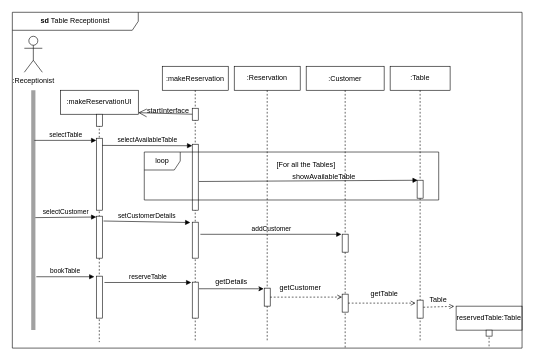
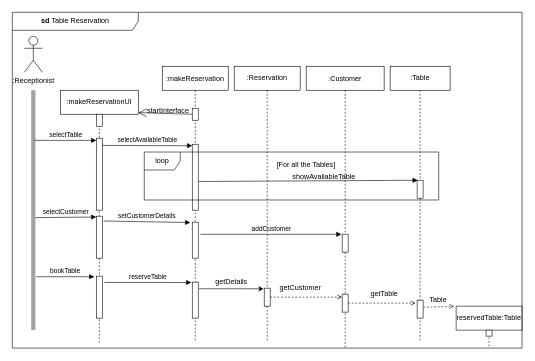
  <mxCell id="0" />
  <mxCell id="1" parent="0" />
  <mxCell id="2" value=":makeReservation" style="shape=umlLifeline;perimeter=lifelinePerimeter;container=1;collapsible=0;recursiveResize=0;rounded=0;shadow=0;strokeWidth=1;" parent="1" vertex="1"><mxGeometry x="270" y="110" width="110" height="460" as="geometry" /></mxCell>
  <mxCell id="3" value="" style="html=1;points=[];perimeter=orthogonalPerimeter;strokeColor=#0A0A0A;strokeWidth=1;" parent="2" vertex="1"><mxGeometry x="50" y="70" width="10" height="20" as="geometry" /></mxCell>
  <mxCell id="4" value="" style="endArrow=open;endFill=1;endSize=12;html=1;rounded=0;entryX=1;entryY=0.089;entryDx=0;entryDy=0;entryPerimeter=0;" parent="2" target="10" edge="1"><mxGeometry width="160" relative="1" as="geometry"><mxPoint x="50" y="80" as="sourcePoint" /><mxPoint x="-20" y="80" as="targetPoint" /></mxGeometry></mxCell>
  <mxCell id="5" value="startInterface" style="text;align=center;fontStyle=0;verticalAlign=middle;spacingLeft=3;spacingRight=3;strokeColor=none;rotatable=0;points=[[0,0.5],[1,0.5]];portConstraint=eastwest;" parent="2" vertex="1"><mxGeometry x="-30" y="60" width="80" height="26" as="geometry" /></mxCell>
  <mxCell id="6" value="" style="html=1;points=[];perimeter=orthogonalPerimeter;strokeColor=#0A0A0A;strokeWidth=1;" parent="2" vertex="1"><mxGeometry x="50" y="130" width="10" height="110" as="geometry" /></mxCell>
  <mxCell id="7" value="" style="html=1;points=[];perimeter=orthogonalPerimeter;strokeColor=#0A0A0A;strokeWidth=1;" parent="2" vertex="1"><mxGeometry x="50" y="260" width="10" height="60" as="geometry" /></mxCell>
  <mxCell id="8" value="" style="html=1;points=[];perimeter=orthogonalPerimeter;strokeColor=#0A0A0A;strokeWidth=1;" parent="2" vertex="1"><mxGeometry x="50" y="360" width="10" height="60" as="geometry" /></mxCell>
  <mxCell id="9" value=":Receptionist" style="shape=umlActor;verticalLabelPosition=bottom;verticalAlign=top;html=1;outlineConnect=0;" parent="1" vertex="1"><mxGeometry x="40" y="60" width="30" height="60" as="geometry" /></mxCell>
  <mxCell id="10" value=":makeReservationUI" style="shape=umlLifeline;perimeter=lifelinePerimeter;whiteSpace=wrap;html=1;container=1;collapsible=0;recursiveResize=0;outlineConnect=0;" parent="1" vertex="1"><mxGeometry x="100" y="150" width="130" height="420" as="geometry" /></mxCell>
  <mxCell id="11" value="" style="html=1;points=[];perimeter=orthogonalPerimeter;strokeColor=#0A0A0A;strokeWidth=1;" parent="10" vertex="1"><mxGeometry x="60" y="40" width="10" height="20" as="geometry" /></mxCell>
  <mxCell id="12" value="" style="html=1;points=[];perimeter=orthogonalPerimeter;strokeColor=#0A0A0A;strokeWidth=1;" parent="10" vertex="1"><mxGeometry x="60" y="80" width="10" height="120" as="geometry" /></mxCell>
  <mxCell id="13" value="" style="html=1;points=[];perimeter=orthogonalPerimeter;strokeColor=#0A0A0A;strokeWidth=1;" parent="10" vertex="1"><mxGeometry x="60" y="210" width="10" height="70" as="geometry" /></mxCell>
  <mxCell id="14" value="" style="html=1;points=[];perimeter=orthogonalPerimeter;strokeColor=#0A0A0A;strokeWidth=1;" parent="10" vertex="1"><mxGeometry x="60" y="310" width="10" height="70" as="geometry" /></mxCell>
  <mxCell id="15" value="" style="line;strokeWidth=7;direction=south;html=1;strokeColor=#A1A1A1;" parent="1" vertex="1"><mxGeometry x="50" y="150" width="10" height="400" as="geometry" /></mxCell>
  <mxCell id="16" value="selectTable" style="html=1;verticalAlign=bottom;endArrow=block;rounded=0;exitX=0.209;exitY=0.32;exitDx=0;exitDy=0;exitPerimeter=0;" parent="1" source="15" target="12" edge="1"><mxGeometry width="80" relative="1" as="geometry"><mxPoint x="240" y="340" as="sourcePoint" /><mxPoint x="320" y="340" as="targetPoint" /></mxGeometry></mxCell>
  <mxCell id="17" value="selectAvailableTable" style="html=1;verticalAlign=bottom;endArrow=block;rounded=0;entryX=0;entryY=0.023;entryDx=0;entryDy=0;entryPerimeter=0;" parent="1" target="6" edge="1"><mxGeometry width="80" relative="1" as="geometry"><mxPoint x="170" y="242" as="sourcePoint" /><mxPoint x="260" y="245" as="targetPoint" /></mxGeometry></mxCell>
  <mxCell id="18" value="" style="html=1;verticalAlign=bottom;endArrow=block;rounded=0;exitX=1.12;exitY=0.565;exitDx=0;exitDy=0;exitPerimeter=0;entryX=0.1;entryY=0.003;entryDx=0;entryDy=0;entryPerimeter=0;" parent="1" source="6" target="37" edge="1"><mxGeometry width="80" relative="1" as="geometry"><mxPoint x="220" y="340" as="sourcePoint" /><mxPoint x="300" y="340" as="targetPoint" /></mxGeometry></mxCell>
  <mxCell id="19" value="selectCustomer" style="html=1;verticalAlign=bottom;endArrow=block;rounded=0;exitX=0.531;exitY=0.16;exitDx=0;exitDy=0;exitPerimeter=0;entryX=0;entryY=0.02;entryDx=0;entryDy=0;entryPerimeter=0;" parent="1" source="15" target="13" edge="1"><mxGeometry width="80" relative="1" as="geometry"><mxPoint x="240" y="340" as="sourcePoint" /><mxPoint x="320" y="340" as="targetPoint" /></mxGeometry></mxCell>
  <mxCell id="20" value="setCustomerDetails" style="html=1;verticalAlign=bottom;endArrow=block;rounded=0;exitX=1.2;exitY=0.115;exitDx=0;exitDy=0;exitPerimeter=0;entryX=-0.32;entryY=0.01;entryDx=0;entryDy=0;entryPerimeter=0;" parent="1" source="13" target="7" edge="1"><mxGeometry width="80" relative="1" as="geometry"><mxPoint x="240" y="340" as="sourcePoint" /><mxPoint x="320" y="340" as="targetPoint" /></mxGeometry></mxCell>
  <mxCell id="21" value="addCustomer" style="html=1;verticalAlign=bottom;endArrow=block;rounded=0;exitX=1.36;exitY=0.337;exitDx=0;exitDy=0;exitPerimeter=0;entryX=-0.12;entryY=0.007;entryDx=0;entryDy=0;entryPerimeter=0;" parent="1" source="7" target="32" edge="1"><mxGeometry width="80" relative="1" as="geometry"><mxPoint x="220" y="340" as="sourcePoint" /><mxPoint x="300" y="340" as="targetPoint" /></mxGeometry></mxCell>
  <mxCell id="22" value="bookTable" style="html=1;verticalAlign=bottom;endArrow=block;rounded=0;entryX=-0.32;entryY=0.014;entryDx=0;entryDy=0;entryPerimeter=0;" parent="1" target="14" edge="1"><mxGeometry width="80" relative="1" as="geometry"><mxPoint x="60" y="461" as="sourcePoint" /><mxPoint x="320" y="340" as="targetPoint" /></mxGeometry></mxCell>
  <mxCell id="23" value="reserveTable" style="html=1;verticalAlign=bottom;endArrow=block;rounded=0;exitX=1.36;exitY=0.151;exitDx=0;exitDy=0;exitPerimeter=0;entryX=-0.16;entryY=0.01;entryDx=0;entryDy=0;entryPerimeter=0;" parent="1" source="14" target="8" edge="1"><mxGeometry width="80" relative="1" as="geometry"><mxPoint x="240" y="340" as="sourcePoint" /><mxPoint x="320" y="340" as="targetPoint" /></mxGeometry></mxCell>
  <mxCell id="24" value="reservedTable:Table" style="shape=umlLifeline;perimeter=lifelinePerimeter;whiteSpace=wrap;html=1;container=1;collapsible=0;recursiveResize=0;outlineConnect=0;strokeColor=#0A0A0A;strokeWidth=1;" parent="1" vertex="1"><mxGeometry x="760" y="510" width="110" height="70" as="geometry" /></mxCell>
  <mxCell id="25" value="" style="html=1;points=[];perimeter=orthogonalPerimeter;strokeColor=#0A0A0A;strokeWidth=1;" parent="24" vertex="1"><mxGeometry x="50" y="40" width="10" height="10" as="geometry" /></mxCell>
  <mxCell id="26" value=":Reservation" style="shape=umlLifeline;perimeter=lifelinePerimeter;whiteSpace=wrap;html=1;container=1;collapsible=0;recursiveResize=0;outlineConnect=0;" vertex="1" parent="1"><mxGeometry x="390" y="110" width="110" height="460" as="geometry" /></mxCell>
  <mxCell id="27" value="" style="html=1;points=[];perimeter=orthogonalPerimeter;" vertex="1" parent="26"><mxGeometry x="50" y="370" width="10" height="30" as="geometry" /></mxCell>
  <mxCell id="28" value="getDetails" style="text;html=1;align=center;verticalAlign=middle;resizable=0;points=[];autosize=1;strokeColor=none;fillColor=none;" vertex="1" parent="26"><mxGeometry x="-40" y="350" width="70" height="20" as="geometry" /></mxCell>
  <mxCell id="29" value=":Customer" style="shape=umlLifeline;perimeter=lifelinePerimeter;container=1;collapsible=0;recursiveResize=0;rounded=0;shadow=0;strokeWidth=1;" parent="1" vertex="1"><mxGeometry x="510" y="110" width="130" height="470" as="geometry" /></mxCell>
  <mxCell id="30" value="loop" style="shape=umlFrame;whiteSpace=wrap;html=1;strokeColor=#0A0A0A;strokeWidth=1;" parent="29" vertex="1"><mxGeometry x="-270" y="143" width="491" height="80" as="geometry" /></mxCell>
  <mxCell id="31" value="showAvailableTable" style="text;align=center;fontStyle=0;verticalAlign=middle;spacingLeft=3;spacingRight=3;strokeColor=none;rotatable=0;points=[[0,0.5],[1,0.5]];portConstraint=eastwest;" parent="29" vertex="1"><mxGeometry x="-10" y="170" width="80" height="26" as="geometry" /></mxCell>
  <mxCell id="32" value="" style="html=1;points=[];perimeter=orthogonalPerimeter;strokeColor=#0A0A0A;strokeWidth=1;" parent="29" vertex="1"><mxGeometry x="60" y="280" width="10" height="30" as="geometry" /></mxCell>
  <mxCell id="33" value="getTable" style="text;html=1;align=center;verticalAlign=middle;resizable=0;points=[];autosize=1;strokeColor=none;fillColor=none;" parent="29" vertex="1"><mxGeometry x="100" y="370" width="60" height="20" as="geometry" /></mxCell>
  <mxCell id="34" value="[For all the Tables]" style="text;align=center;fontStyle=0;verticalAlign=middle;spacingLeft=3;spacingRight=3;strokeColor=none;rotatable=0;points=[[0,0.5],[1,0.5]];portConstraint=eastwest;" parent="29" vertex="1"><mxGeometry x="-40" y="150" width="80" height="26" as="geometry" /></mxCell>
  <mxCell id="35" value="" style="html=1;points=[];perimeter=orthogonalPerimeter;strokeColor=#0A0A0A;strokeWidth=1;" vertex="1" parent="29"><mxGeometry x="60" y="380" width="10" height="30" as="geometry" /></mxCell>
  <mxCell id="36" value=":Table" style="shape=umlLifeline;perimeter=lifelinePerimeter;whiteSpace=wrap;html=1;container=1;collapsible=0;recursiveResize=0;outlineConnect=0;" parent="1" vertex="1"><mxGeometry x="650" y="110" width="100" height="460" as="geometry" /></mxCell>
  <mxCell id="37" value="" style="html=1;points=[];perimeter=orthogonalPerimeter;strokeColor=#0A0A0A;strokeWidth=1;" parent="36" vertex="1"><mxGeometry x="45" y="190" width="10" height="30" as="geometry" /></mxCell>
  <mxCell id="38" value="" style="html=1;points=[];perimeter=orthogonalPerimeter;strokeColor=#0A0A0A;strokeWidth=1;" parent="36" vertex="1"><mxGeometry x="45" y="390" width="10" height="30" as="geometry" /></mxCell>
  <mxCell id="39" style="edgeStyle=orthogonalEdgeStyle;rounded=0;orthogonalLoop=1;jettySize=auto;html=1;exitX=1.124;exitY=0.184;exitDx=0;exitDy=0;exitPerimeter=0;entryX=-0.089;entryY=0.037;entryDx=0;entryDy=0;entryPerimeter=0;" edge="1" parent="1" source="8" target="27"><mxGeometry relative="1" as="geometry"><mxPoint x="440" y="491" as="targetPoint" /></mxGeometry></mxCell>
  <mxCell id="40" value="Table" style="text;html=1;align=center;verticalAlign=middle;resizable=0;points=[];autosize=1;strokeColor=none;fillColor=none;" vertex="1" parent="1"><mxGeometry x="710" y="490" width="40" height="20" as="geometry" /></mxCell>
  <mxCell id="41" value="" style="html=1;verticalAlign=bottom;endArrow=open;rounded=0;exitX=1.043;exitY=0.395;exitDx=0;exitDy=0;exitPerimeter=0;dashed=1;endFill=0;entryX=-0.029;entryY=0.005;entryDx=0;entryDy=0;entryPerimeter=0;" edge="1" parent="1" source="38" target="24"><mxGeometry width="80" relative="1" as="geometry"><mxPoint x="376.27" y="521.01" as="sourcePoint" /><mxPoint x="760" y="506" as="targetPoint" /></mxGeometry></mxCell>
  <mxCell id="42" value="getCustomer" style="text;html=1;align=center;verticalAlign=middle;resizable=0;points=[];autosize=1;strokeColor=none;fillColor=none;" vertex="1" parent="1"><mxGeometry x="460" y="470" width="80" height="20" as="geometry" /></mxCell>
  <mxCell id="43" style="edgeStyle=orthogonalEdgeStyle;rounded=0;orthogonalLoop=1;jettySize=auto;html=1;entryX=-0.014;entryY=0.164;entryDx=0;entryDy=0;entryPerimeter=0;dashed=1;endArrow=open;endFill=0;" edge="1" parent="1" source="27" target="35"><mxGeometry relative="1" as="geometry" /></mxCell>
  <mxCell id="44" style="edgeStyle=orthogonalEdgeStyle;rounded=0;orthogonalLoop=1;jettySize=auto;html=1;entryX=-0.263;entryY=0.166;entryDx=0;entryDy=0;entryPerimeter=0;dashed=1;endArrow=open;endFill=0;" edge="1" parent="1" source="35" target="38"><mxGeometry relative="1" as="geometry" /></mxCell>
- <mxCell id="45" value="&lt;b&gt;&amp;nbsp;sd &lt;/b&gt;Table Receptionist&amp;nbsp;" style="shape=umlFrame;whiteSpace=wrap;html=1;width=210;height=30;" parent="1" vertex="1"><mxGeometry width="850" height="560" as="geometry" x="20" y="20" /></mxCell>
+ <mxCell id="45" value="&lt;b&gt;&amp;nbsp;sd &lt;/b&gt;Table Reservation&amp;nbsp;" style="shape=umlFrame;whiteSpace=wrap;html=1;width=210;height=30;" parent="1" vertex="1"><mxGeometry width="850" height="560" as="geometry" x="20" y="20" /></mxCell>
